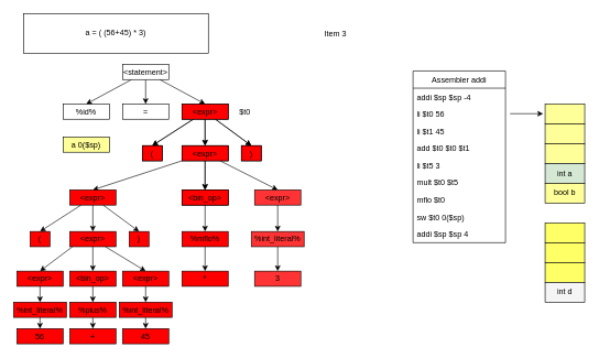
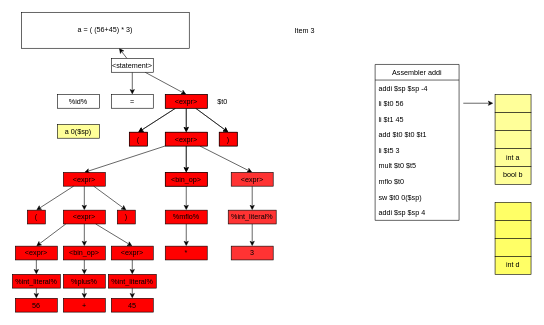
  <mxCell id="0" />
  <mxCell id="1" parent="0" />
  <mxCell id="2" style="rounded=0;orthogonalLoop=1;jettySize=auto;html=1;entryX=0.5;entryY=0;entryDx=0;entryDy=0;" edge="1" parent="1" source="5" target="18"><mxGeometry relative="1" as="geometry" /></mxCell>
  <mxCell id="3" style="edgeStyle=none;rounded=0;orthogonalLoop=1;jettySize=auto;html=1;entryX=0.5;entryY=0;entryDx=0;entryDy=0;" edge="1" parent="1" source="5" target="19"><mxGeometry relative="1" as="geometry" /></mxCell>
  <mxCell id="4" style="edgeStyle=none;rounded=0;orthogonalLoop=1;jettySize=auto;html=1;entryX=0.5;entryY=0;entryDx=0;entryDy=0;" edge="1" parent="1" source="5" target="20"><mxGeometry relative="1" as="geometry" /></mxCell>
  <mxCell id="5" value="&amp;lt;expr&amp;gt;" style="rounded=0;whiteSpace=wrap;html=1;" vertex="1" parent="1"><mxGeometry x="275" y="157" width="70" height="23" as="geometry" /></mxCell>
  <mxCell id="6" value="Assembler addi" style="swimlane;fontStyle=0;childLayout=stackLayout;horizontal=1;startSize=26;horizontalStack=0;resizeParent=1;resizeParentMax=0;resizeLast=0;collapsible=1;marginBottom=0;" vertex="1" parent="1"><mxGeometry x="625" y="107" width="140" height="260" as="geometry" /></mxCell>
  <mxCell id="7" value="addi $sp $sp -4" style="text;strokeColor=none;fillColor=none;align=left;verticalAlign=top;spacingLeft=4;spacingRight=4;overflow=hidden;rotatable=0;points=[[0,0.5],[1,0.5]];portConstraint=eastwest;" vertex="1" parent="6"><mxGeometry y="26" width="140" height="26" as="geometry" /></mxCell>
  <mxCell id="8" value="li $t0 56" style="text;strokeColor=none;fillColor=none;align=left;verticalAlign=top;spacingLeft=4;spacingRight=4;overflow=hidden;rotatable=0;points=[[0,0.5],[1,0.5]];portConstraint=eastwest;" vertex="1" parent="6"><mxGeometry y="52" width="140" height="26" as="geometry" /></mxCell>
  <mxCell id="9" value="li $t1 45" style="text;strokeColor=none;fillColor=none;align=left;verticalAlign=top;spacingLeft=4;spacingRight=4;overflow=hidden;rotatable=0;points=[[0,0.5],[1,0.5]];portConstraint=eastwest;" vertex="1" parent="6"><mxGeometry y="78" width="140" height="26" as="geometry" /></mxCell>
  <mxCell id="10" value="add $t0 $t0 $t1" style="text;strokeColor=none;fillColor=none;align=left;verticalAlign=top;spacingLeft=4;spacingRight=4;overflow=hidden;rotatable=0;points=[[0,0.5],[1,0.5]];portConstraint=eastwest;" vertex="1" parent="6"><mxGeometry y="104" width="140" height="26" as="geometry" /></mxCell>
  <mxCell id="11" value="li $t5 3" style="text;strokeColor=none;fillColor=none;align=left;verticalAlign=top;spacingLeft=4;spacingRight=4;overflow=hidden;rotatable=0;points=[[0,0.5],[1,0.5]];portConstraint=eastwest;" vertex="1" parent="6"><mxGeometry y="130" width="140" height="26" as="geometry" /></mxCell>
  <mxCell id="12" value="mult $t0 $t5" style="text;strokeColor=none;fillColor=none;align=left;verticalAlign=top;spacingLeft=4;spacingRight=4;overflow=hidden;rotatable=0;points=[[0,0.5],[1,0.5]];portConstraint=eastwest;" vertex="1" parent="6"><mxGeometry y="156" width="140" height="26" as="geometry" /></mxCell>
  <mxCell id="13" value="mflo $t0" style="text;strokeColor=none;fillColor=none;align=left;verticalAlign=top;spacingLeft=4;spacingRight=4;overflow=hidden;rotatable=0;points=[[0,0.5],[1,0.5]];portConstraint=eastwest;" vertex="1" parent="6"><mxGeometry y="182" width="140" height="26" as="geometry" /></mxCell>
  <mxCell id="14" value="sw $t0 0($sp)" style="text;strokeColor=none;fillColor=none;align=left;verticalAlign=top;spacingLeft=4;spacingRight=4;overflow=hidden;rotatable=0;points=[[0,0.5],[1,0.5]];portConstraint=eastwest;" vertex="1" parent="6"><mxGeometry y="208" width="140" height="26" as="geometry" /></mxCell>
  <mxCell id="15" value="addi $sp $sp 4" style="text;strokeColor=none;fillColor=none;align=left;verticalAlign=top;spacingLeft=4;spacingRight=4;overflow=hidden;rotatable=0;points=[[0,0.5],[1,0.5]];portConstraint=eastwest;" vertex="1" parent="6"><mxGeometry y="234" width="140" height="26" as="geometry" /></mxCell>
  <mxCell id="16" style="edgeStyle=none;rounded=0;orthogonalLoop=1;jettySize=auto;html=1;" edge="1" parent="1" source="18" target="22"><mxGeometry relative="1" as="geometry" /></mxCell>
  <mxCell id="17" style="edgeStyle=none;rounded=0;orthogonalLoop=1;jettySize=auto;html=1;entryX=0.5;entryY=0;entryDx=0;entryDy=0;" edge="1" parent="1" source="18" target="21"><mxGeometry relative="1" as="geometry" /></mxCell>
  <mxCell id="18" value="&amp;lt;expr&amp;gt;" style="rounded=0;whiteSpace=wrap;html=1;fillColor=#FF0000;" vertex="1" parent="1"><mxGeometry x="275" y="220" width="70" height="23" as="geometry" /></mxCell>
  <mxCell id="19" value="(" style="rounded=0;whiteSpace=wrap;html=1;fillColor=#FF0000;" vertex="1" parent="1"><mxGeometry x="215" y="220" width="30" height="23" as="geometry" /></mxCell>
  <mxCell id="20" value=")" style="rounded=0;whiteSpace=wrap;html=1;fillColor=#FF0000;" vertex="1" parent="1"><mxGeometry x="365" y="220" width="30" height="23" as="geometry" /></mxCell>
  <mxCell id="21" value="&amp;lt;expr&amp;gt;" style="rounded=0;whiteSpace=wrap;html=1;fillColor=#FF0000;" vertex="1" parent="1"><mxGeometry x="105" y="287" width="70" height="23" as="geometry" /></mxCell>
  <mxCell id="22" value="&amp;lt;bin_op&amp;gt;" style="rounded=0;whiteSpace=wrap;html=1;fillColor=#FF0000;" vertex="1" parent="1"><mxGeometry x="275" y="287" width="70" height="23" as="geometry" /></mxCell>
  <mxCell id="23" style="rounded=0;orthogonalLoop=1;jettySize=auto;html=1;entryX=0.5;entryY=0;entryDx=0;entryDy=0;fillColor=#FF0000;" edge="1" parent="1" target="26"><mxGeometry relative="1" as="geometry"><mxPoint x="140" y="310" as="sourcePoint" /></mxGeometry></mxCell>
  <mxCell id="24" style="edgeStyle=none;rounded=0;orthogonalLoop=1;jettySize=auto;html=1;entryX=0.5;entryY=0;entryDx=0;entryDy=0;fillColor=#FF0000;" edge="1" parent="1" target="27"><mxGeometry relative="1" as="geometry"><mxPoint x="122.136" y="310" as="sourcePoint" /></mxGeometry></mxCell>
  <mxCell id="25" style="edgeStyle=none;rounded=0;orthogonalLoop=1;jettySize=auto;html=1;entryX=0.5;entryY=0;entryDx=0;entryDy=0;fillColor=#FF0000;" edge="1" parent="1" target="28"><mxGeometry relative="1" as="geometry"><mxPoint x="155.631" y="310" as="sourcePoint" /></mxGeometry></mxCell>
  <mxCell id="26" value="&amp;lt;expr&amp;gt;" style="rounded=0;whiteSpace=wrap;html=1;fillColor=#FF0000;" vertex="1" parent="1"><mxGeometry x="105" y="350" width="70" height="23" as="geometry" /></mxCell>
  <mxCell id="27" value="(" style="rounded=0;whiteSpace=wrap;html=1;fillColor=#FF0000;" vertex="1" parent="1"><mxGeometry x="45" y="350" width="30" height="23" as="geometry" /></mxCell>
  <mxCell id="28" value=")" style="rounded=0;whiteSpace=wrap;html=1;fillColor=#FF0000;" vertex="1" parent="1"><mxGeometry x="195" y="350" width="30" height="23" as="geometry" /></mxCell>
  <mxCell id="29" style="edgeStyle=none;rounded=0;orthogonalLoop=1;jettySize=auto;html=1;fillColor=#FF0000;" edge="1" parent="1" target="35"><mxGeometry relative="1" as="geometry"><mxPoint x="140" y="373" as="sourcePoint" /></mxGeometry></mxCell>
  <mxCell id="30" style="edgeStyle=none;rounded=0;orthogonalLoop=1;jettySize=auto;html=1;entryX=0.5;entryY=0;entryDx=0;entryDy=0;fillColor=#FF0000;" edge="1" parent="1" target="33"><mxGeometry relative="1" as="geometry"><mxPoint x="109.175" y="373" as="sourcePoint" /></mxGeometry></mxCell>
  <mxCell id="31" style="edgeStyle=none;rounded=0;orthogonalLoop=1;jettySize=auto;html=1;entryX=0.5;entryY=0;entryDx=0;entryDy=0;fillColor=#FF0000;" edge="1" parent="1" target="36"><mxGeometry relative="1" as="geometry"><mxPoint x="158.969" y="373" as="sourcePoint" /></mxGeometry></mxCell>
  <mxCell id="32" value="" style="edgeStyle=none;rounded=0;orthogonalLoop=1;jettySize=auto;html=1;fillColor=#FF0000;" edge="1" parent="1" source="33" target="38"><mxGeometry relative="1" as="geometry" /></mxCell>
  <mxCell id="33" value="&amp;lt;expr&amp;gt;" style="rounded=0;whiteSpace=wrap;html=1;fillColor=#FF0000;" vertex="1" parent="1"><mxGeometry x="25" y="410" width="70" height="23" as="geometry" /></mxCell>
  <mxCell id="34" value="" style="edgeStyle=none;rounded=0;orthogonalLoop=1;jettySize=auto;html=1;fillColor=#FF0000;" edge="1" parent="1" source="35" target="41"><mxGeometry relative="1" as="geometry" /></mxCell>
  <mxCell id="35" value="&amp;lt;bin_op&amp;gt;" style="rounded=0;whiteSpace=wrap;html=1;fillColor=#FF0000;" vertex="1" parent="1"><mxGeometry x="105" y="410" width="70" height="23" as="geometry" /></mxCell>
  <mxCell id="36" value="&amp;lt;expr&amp;gt;" style="rounded=0;whiteSpace=wrap;html=1;fillColor=#FF0000;" vertex="1" parent="1"><mxGeometry x="185" y="410" width="70" height="23" as="geometry" /></mxCell>
  <mxCell id="37" value="" style="edgeStyle=none;rounded=0;orthogonalLoop=1;jettySize=auto;html=1;fillColor=#FF0000;" edge="1" parent="1" source="38" target="39"><mxGeometry relative="1" as="geometry" /></mxCell>
  <mxCell id="38" value="%int_literal%" style="rounded=0;whiteSpace=wrap;html=1;fillColor=#FF0000;" vertex="1" parent="1"><mxGeometry x="20" y="457" width="80" height="23" as="geometry" /></mxCell>
  <mxCell id="39" value="56" style="rounded=0;whiteSpace=wrap;html=1;fillColor=#FF0000;" vertex="1" parent="1"><mxGeometry x="25" y="497" width="70" height="23" as="geometry" /></mxCell>
  <mxCell id="40" value="" style="edgeStyle=none;rounded=0;orthogonalLoop=1;jettySize=auto;html=1;fillColor=#FF0000;" edge="1" parent="1" source="41" target="42"><mxGeometry relative="1" as="geometry" /></mxCell>
  <mxCell id="41" value="%plus%" style="rounded=0;whiteSpace=wrap;html=1;fillColor=#FF0000;" vertex="1" parent="1"><mxGeometry x="105" y="457" width="70" height="23" as="geometry" /></mxCell>
  <mxCell id="42" value="+" style="rounded=0;whiteSpace=wrap;html=1;fillColor=#FF0000;" vertex="1" parent="1"><mxGeometry x="105" y="497" width="70" height="23" as="geometry" /></mxCell>
  <mxCell id="43" value="" style="edgeStyle=none;rounded=0;orthogonalLoop=1;jettySize=auto;html=1;fillColor=#FF0000;" edge="1" parent="1" target="45"><mxGeometry relative="1" as="geometry"><mxPoint x="220" y="433" as="sourcePoint" /></mxGeometry></mxCell>
  <mxCell id="44" value="" style="edgeStyle=none;rounded=0;orthogonalLoop=1;jettySize=auto;html=1;fillColor=#FF0000;" edge="1" parent="1" source="45" target="46"><mxGeometry relative="1" as="geometry" /></mxCell>
  <mxCell id="45" value="%int_literal%" style="rounded=0;whiteSpace=wrap;html=1;fillColor=#FF0000;" vertex="1" parent="1"><mxGeometry x="180" y="457" width="80" height="23" as="geometry" /></mxCell>
  <mxCell id="46" value="45" style="rounded=0;whiteSpace=wrap;html=1;fillColor=#FF0000;" vertex="1" parent="1"><mxGeometry x="185" y="497" width="70" height="23" as="geometry" /></mxCell>
  <mxCell id="47" style="rounded=0;orthogonalLoop=1;jettySize=auto;html=1;entryX=0.5;entryY=0;entryDx=0;entryDy=0;" edge="1" source="50" target="53" parent="1"><mxGeometry relative="1" as="geometry" /></mxCell>
  <mxCell id="48" style="edgeStyle=none;rounded=0;orthogonalLoop=1;jettySize=auto;html=1;entryX=0.5;entryY=0;entryDx=0;entryDy=0;" edge="1" source="50" target="54" parent="1"><mxGeometry relative="1" as="geometry" /></mxCell>
  <mxCell id="49" style="edgeStyle=none;rounded=0;orthogonalLoop=1;jettySize=auto;html=1;entryX=0.5;entryY=0;entryDx=0;entryDy=0;" edge="1" source="50" target="55" parent="1"><mxGeometry relative="1" as="geometry" /></mxCell>
  <mxCell id="50" value="&amp;lt;expr&amp;gt;" style="rounded=0;whiteSpace=wrap;html=1;fillColor=#FF0000;" vertex="1" parent="1"><mxGeometry x="275" y="157" width="70" height="23" as="geometry" /></mxCell>
  <mxCell id="51" style="edgeStyle=none;rounded=0;orthogonalLoop=1;jettySize=auto;html=1;" edge="1" source="53" target="57" parent="1"><mxGeometry relative="1" as="geometry" /></mxCell>
  <mxCell id="52" style="edgeStyle=none;rounded=0;orthogonalLoop=1;jettySize=auto;html=1;entryX=0.5;entryY=0;entryDx=0;entryDy=0;" edge="1" source="53" target="58" parent="1"><mxGeometry relative="1" as="geometry" /></mxCell>
  <mxCell id="53" value="&amp;lt;expr&amp;gt;" style="rounded=0;whiteSpace=wrap;html=1;fillColor=#FF0000;" vertex="1" parent="1"><mxGeometry x="275" y="220" width="70" height="23" as="geometry" /></mxCell>
  <mxCell id="54" value="(" style="rounded=0;whiteSpace=wrap;html=1;fillColor=#FF0000;" vertex="1" parent="1"><mxGeometry x="215" y="220" width="30" height="23" as="geometry" /></mxCell>
  <mxCell id="55" value=")" style="rounded=0;whiteSpace=wrap;html=1;fillColor=#FF0000;" vertex="1" parent="1"><mxGeometry x="365" y="220" width="30" height="23" as="geometry" /></mxCell>
  <mxCell id="56" style="edgeStyle=none;rounded=0;orthogonalLoop=1;jettySize=auto;html=1;entryX=0.5;entryY=0;entryDx=0;entryDy=0;fillColor=#FF0000;" edge="1" parent="1" source="57" target="60"><mxGeometry relative="1" as="geometry" /></mxCell>
  <mxCell id="57" value="&amp;lt;bin_op&amp;gt;" style="rounded=0;whiteSpace=wrap;html=1;fillColor=#FF0000;" vertex="1" parent="1"><mxGeometry x="275" y="287" width="70" height="23" as="geometry" /></mxCell>
  <mxCell id="58" value="&amp;lt;expr&amp;gt;" style="rounded=0;whiteSpace=wrap;html=1;fillColor=#FF3333;" vertex="1" parent="1"><mxGeometry x="385" y="287" width="70" height="23" as="geometry" /></mxCell>
  <mxCell id="59" value="" style="edgeStyle=none;rounded=0;orthogonalLoop=1;jettySize=auto;html=1;fillColor=#FF0000;" edge="1" parent="1" source="60" target="66"><mxGeometry relative="1" as="geometry" /></mxCell>
  <mxCell id="60" value="%mflo%" style="rounded=0;whiteSpace=wrap;html=1;fillColor=#FF0000;" vertex="1" parent="1"><mxGeometry x="275" y="350" width="70" height="23" as="geometry" /></mxCell>
  <mxCell id="61" value="a = ( (56+45) * 3)" style="rounded=0;whiteSpace=wrap;html=1;fillColor=none;" vertex="1" parent="1"><mxGeometry x="35" y="20" width="280" height="60" as="geometry" /></mxCell>
  <mxCell id="62" value="" style="edgeStyle=none;rounded=0;orthogonalLoop=1;jettySize=auto;html=1;fillColor=#FF3333;" edge="1" parent="1" target="64"><mxGeometry relative="1" as="geometry"><mxPoint x="420" y="310" as="sourcePoint" /></mxGeometry></mxCell>
  <mxCell id="63" value="" style="edgeStyle=none;rounded=0;orthogonalLoop=1;jettySize=auto;html=1;fillColor=#FF3333;" edge="1" parent="1" source="64" target="65"><mxGeometry relative="1" as="geometry" /></mxCell>
  <mxCell id="64" value="%int_literal%" style="rounded=0;whiteSpace=wrap;html=1;fillColor=#FF3333;" vertex="1" parent="1"><mxGeometry x="380" y="350" width="80" height="23" as="geometry" /></mxCell>
  <mxCell id="65" value="3" style="rounded=0;whiteSpace=wrap;html=1;fillColor=#FF3333;" vertex="1" parent="1"><mxGeometry x="385" y="410" width="70" height="23" as="geometry" /></mxCell>
  <mxCell id="66" value="*" style="rounded=0;whiteSpace=wrap;html=1;fillColor=#FF0000;" vertex="1" parent="1"><mxGeometry x="275" y="410" width="70" height="23" as="geometry" /></mxCell>
  <mxCell id="67" value="Item 3" style="text;strokeColor=none;fillColor=none;align=left;verticalAlign=top;spacingLeft=4;spacingRight=4;overflow=hidden;rotatable=0;points=[[0,0.5],[1,0.5]];portConstraint=eastwest;" vertex="1" parent="1"><mxGeometry x="485" y="37" width="140" height="26" as="geometry" /></mxCell>
  <mxCell id="68" style="edgeStyle=none;rounded=0;orthogonalLoop=1;jettySize=auto;html=1;exitX=0.75;exitY=1;exitDx=0;exitDy=0;fillColor=#FF3333;" edge="1" parent="1" source="65" target="65"><mxGeometry relative="1" as="geometry" /></mxCell>
  <mxCell id="69" value="$t0" style="text;html=1;align=center;verticalAlign=middle;resizable=0;points=[];autosize=1;strokeColor=none;fillColor=none;" vertex="1" parent="1"><mxGeometry x="355" y="160" width="30" height="20" as="geometry" /></mxCell>
  <mxCell id="70" value="=" style="rounded=0;whiteSpace=wrap;html=1;" vertex="1" parent="1"><mxGeometry x="185" y="157" width="70" height="23" as="geometry" /></mxCell>
  <mxCell id="71" value="%id%" style="rounded=0;whiteSpace=wrap;html=1;" vertex="1" parent="1"><mxGeometry x="95" y="157" width="70" height="23" as="geometry" /></mxCell>
  <mxCell id="72" value="a 0($sp)" style="rounded=0;whiteSpace=wrap;html=1;fillColor=#ffff99;" vertex="1" parent="1"><mxGeometry x="95" y="207" width="70" height="23" as="geometry" /></mxCell>
- <mxCell id="73" style="edgeStyle=none;rounded=0;orthogonalLoop=1;jettySize=auto;html=1;entryX=0.5;entryY=0;entryDx=0;entryDy=0;fillColor=#FF0000;" edge="1" parent="1" source="76" target="71"><mxGeometry relative="1" as="geometry" /></mxCell>
+ <mxCell id="73" style="edgeStyle=none;rounded=0;orthogonalLoop=1;jettySize=auto;html=1;fillColor=#FF0000;" edge="1" parent="1" source="76" target="61"><mxGeometry relative="1" as="geometry" /></mxCell>
  <mxCell id="74" style="edgeStyle=none;rounded=0;orthogonalLoop=1;jettySize=auto;html=1;fillColor=#FF0000;" edge="1" parent="1" source="76" target="70"><mxGeometry relative="1" as="geometry" /></mxCell>
  <mxCell id="75" style="edgeStyle=none;rounded=0;orthogonalLoop=1;jettySize=auto;html=1;entryX=0.5;entryY=0;entryDx=0;entryDy=0;fillColor=#FF0000;" edge="1" parent="1" source="76" target="50"><mxGeometry relative="1" as="geometry" /></mxCell>
  <mxCell id="76" value="&amp;lt;statement&amp;gt;" style="rounded=0;whiteSpace=wrap;html=1;" vertex="1" parent="1"><mxGeometry x="185" y="97" width="70" height="23" as="geometry" /></mxCell>
  <mxCell id="77" value="" style="rounded=0;whiteSpace=wrap;html=1;fillColor=#FFFF99;" vertex="1" parent="1"><mxGeometry x="825" y="157" width="60" height="30" as="geometry" /></mxCell>
  <mxCell id="78" value="" style="rounded=0;whiteSpace=wrap;html=1;fillColor=#FFFF99;" vertex="1" parent="1"><mxGeometry x="825" y="187" width="60" height="30" as="geometry" /></mxCell>
  <mxCell id="79" value="" style="rounded=0;whiteSpace=wrap;html=1;fillColor=#FFFF99;" vertex="1" parent="1"><mxGeometry x="825" y="217" width="60" height="30" as="geometry" /></mxCell>
- <mxCell id="80" value="int a" style="rounded=0;whiteSpace=wrap;html=1;fillColor=#d5e8d4;" vertex="1" parent="1"><mxGeometry x="825" y="247" width="60" height="30" as="geometry" /></mxCell>
+ <mxCell id="80" value="int a" style="rounded=0;whiteSpace=wrap;html=1;fillColor=#FFFF99;" vertex="1" parent="1"><mxGeometry x="825" y="247" width="60" height="30" as="geometry" /></mxCell>
  <mxCell id="81" value="bool b" style="rounded=0;whiteSpace=wrap;html=1;fillColor=#ffff99;" vertex="1" parent="1"><mxGeometry x="825" y="277" width="60" height="30" as="geometry" /></mxCell>
  <mxCell id="82" value="" style="rounded=0;whiteSpace=wrap;html=1;fillColor=#FFFF66;" vertex="1" parent="1"><mxGeometry x="825" y="337" width="60" height="30" as="geometry" /></mxCell>
  <mxCell id="83" value="" style="rounded=0;whiteSpace=wrap;html=1;fillColor=#FFFF66;" vertex="1" parent="1"><mxGeometry x="825" y="367" width="60" height="30" as="geometry" /></mxCell>
  <mxCell id="84" value="" style="rounded=0;whiteSpace=wrap;html=1;fillColor=#FFFF66;" vertex="1" parent="1"><mxGeometry x="825" y="397" width="60" height="30" as="geometry" /></mxCell>
- <mxCell id="85" value="int d" style="rounded=0;whiteSpace=wrap;html=1;fillColor=#f5f5f5;" vertex="1" parent="1"><mxGeometry x="825" y="427" width="60" height="30" as="geometry" /></mxCell>
+ <mxCell id="85" value="int d" style="rounded=0;whiteSpace=wrap;html=1;fillColor=#FFFF66;" vertex="1" parent="1"><mxGeometry x="825" y="427" width="60" height="30" as="geometry" /></mxCell>
  <mxCell id="86" style="edgeStyle=none;rounded=0;orthogonalLoop=1;jettySize=auto;html=1;fillColor=#FF0000;" edge="1" parent="1"><mxGeometry relative="1" as="geometry"><mxPoint x="822" y="171.66" as="targetPoint" /><mxPoint x="772" y="171.66" as="sourcePoint" /></mxGeometry></mxCell>
